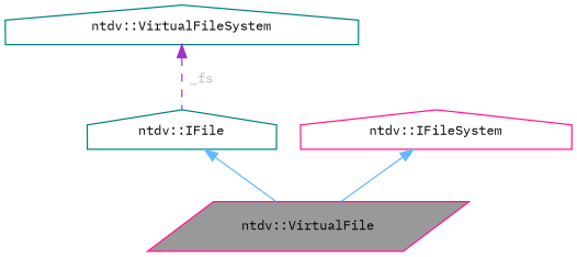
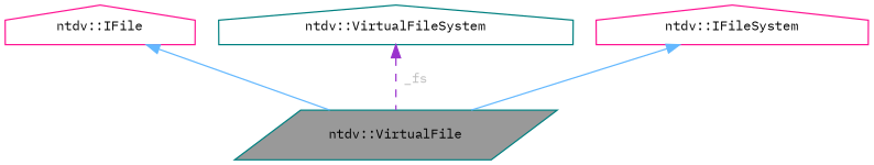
  digraph {
    fontname="IBM Plex Mono"
    node [color=deeppink fillcolor=white fontname="IBM Plex Mono" fontsize=10 shape=house style=filled]
    edge [color=steelblue1 dir=back fontname="IBM Plex Mono" fontsize=10 labelfontname=Helvetica labelfontsize=10 style=solid]
-   n1 [fillcolor=grey60 fontcolor=black height=0.2 label="ntdv::VirtualFile" shape=parallelogram width=0.4]
-   n2 [color=teal height=0.2 label="ntdv::IFile" width=0.4]
+   n1 [color=teal fillcolor=grey60 fontcolor=black height=0.2 label="ntdv::VirtualFile" shape=parallelogram width=0.4]
+   n2 [height=0.2 label="ntdv::IFile" width=0.4]
    n3 [color=teal height=0.2 label="ntdv::VirtualFileSystem" width=0.4]
    n4 [height=0.2 label="ntdv::IFileSystem" width=0.4]
    n2 -> n1
-   n3 -> n2 [color=darkorchid3 fontcolor=grey label=" _fs" style=dashed]
+   n3 -> n1 [color=darkorchid3 fontcolor=grey label=" _fs" style=dashed]
    n4 -> n1
  }
